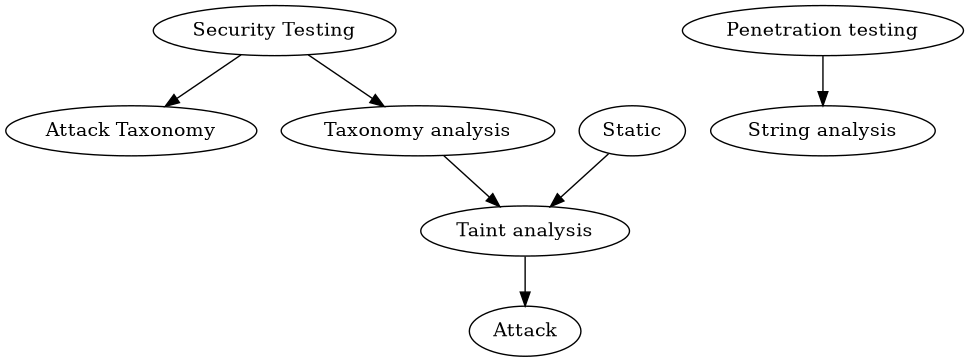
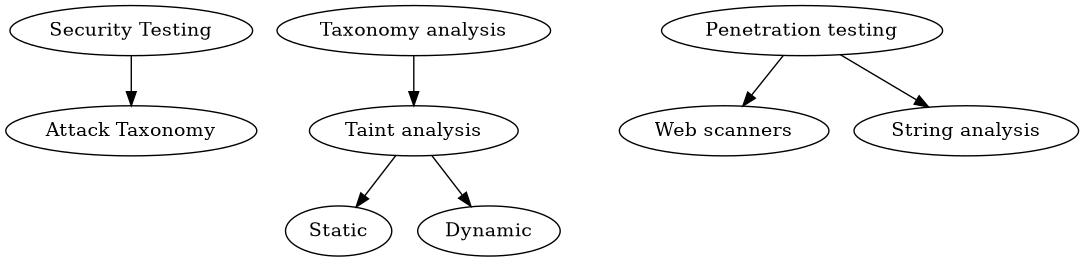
  digraph {
    "Security Testing"
    "Attack Taxonomy"
    n3 [label="Taxonomy analysis"]
    "Taint analysis"
    "Penetration testing"
+   "Web scanners"
    n7 [label="String analysis"]
    Static
-   Dynamic [label=Attack]
+   Dynamic
    "Security Testing" -> "Attack Taxonomy"
-   "Security Testing" -> n3
    n3 -> "Taint analysis"
-   Static -> "Taint analysis"
+   "Taint analysis" -> Static
    "Taint analysis" -> Dynamic
+   "Penetration testing" -> "Web scanners"
    "Penetration testing" -> n7
  }
